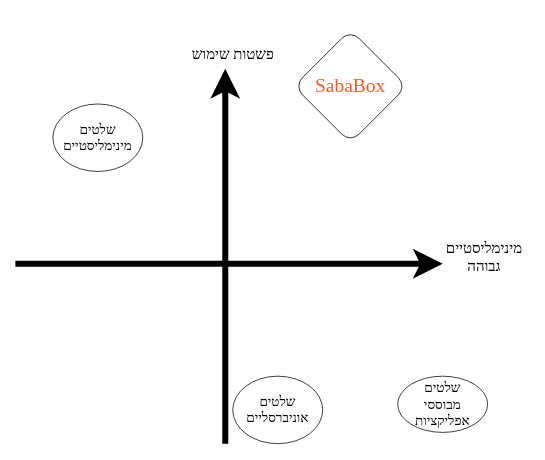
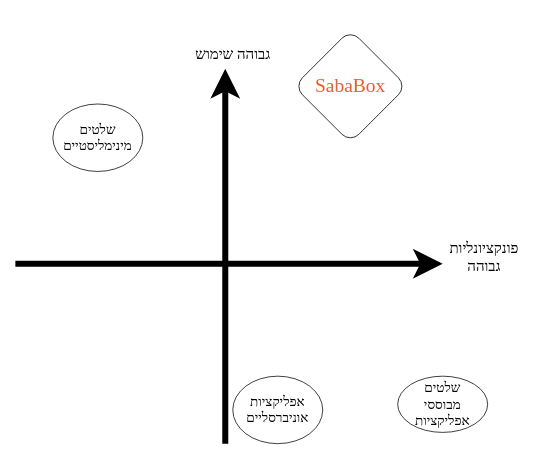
  <mxCell id="0" />
  <mxCell id="1" parent="0" />
  <mxCell id="2" value="" style="endArrow=classic;html=1;startSize=14;endSize=14;sourcePerimeterSpacing=8;targetPerimeterSpacing=8;strokeWidth=8;" edge="1" parent="1"><mxGeometry width="50" height="50" relative="1" as="geometry"><mxPoint x="20" y="351" as="sourcePoint" /><mxPoint x="590" y="351" as="targetPoint" /></mxGeometry></mxCell>
  <mxCell id="3" value="" style="endArrow=classic;html=1;startSize=14;endSize=14;sourcePerimeterSpacing=8;targetPerimeterSpacing=8;strokeWidth=8;fontSize=14;" edge="1" parent="1"><mxGeometry width="50" height="50" relative="1" as="geometry"><mxPoint x="300" y="591" as="sourcePoint" /><mxPoint x="300" y="91" as="targetPoint" /></mxGeometry></mxCell>
- <mxCell id="4" value="&lt;div style=&quot;font-size: 20px&quot;&gt;&lt;font style=&quot;font-size: 20px&quot; data-font-src=&quot;https://fonts.googleapis.com/css?family=Secular+One&quot; face=&quot;Secular One&quot;&gt;מינימליסטיים&lt;/font&gt;&lt;/div&gt;&lt;div style=&quot;font-size: 20px&quot;&gt;&lt;font style=&quot;font-size: 20px&quot; data-font-src=&quot;https://fonts.googleapis.com/css?family=Secular+One&quot; face=&quot;Secular One&quot;&gt;גבוהה&lt;br&gt;&lt;/font&gt;&lt;/div&gt;" style="text;html=1;align=center;verticalAlign=middle;resizable=0;points=[];autosize=1;strokeColor=none;fillColor=none;" vertex="1" parent="1"><mxGeometry x="585" y="321" width="120" height="40" as="geometry" /></mxCell>
- <mxCell id="5" value="&lt;font style=&quot;font-size: 20px&quot; data-font-src=&quot;https://fonts.googleapis.com/css?family=Secular+One&quot; face=&quot;Secular One&quot;&gt;פשטות שימוש&lt;/font&gt;" style="text;html=1;align=center;verticalAlign=middle;resizable=0;points=[];autosize=1;strokeColor=none;fillColor=none;" vertex="1" parent="1"><mxGeometry x="245" y="61" width="130" height="20" as="geometry" /></mxCell>
+ <mxCell id="4" value="&lt;div style=&quot;font-size: 20px&quot;&gt;&lt;font style=&quot;font-size: 20px&quot; data-font-src=&quot;https://fonts.googleapis.com/css?family=Secular+One&quot; face=&quot;Secular One&quot;&gt;פונקציונליות&lt;/font&gt;&lt;/div&gt;&lt;div style=&quot;font-size: 20px&quot;&gt;&lt;font style=&quot;font-size: 20px&quot; data-font-src=&quot;https://fonts.googleapis.com/css?family=Secular+One&quot; face=&quot;Secular One&quot;&gt;גבוהה&lt;br&gt;&lt;/font&gt;&lt;/div&gt;" style="text;html=1;align=center;verticalAlign=middle;resizable=0;points=[];autosize=1;strokeColor=none;fillColor=none;" vertex="1" parent="1"><mxGeometry x="585" y="321" width="120" height="40" as="geometry" /></mxCell>
+ <mxCell id="5" value="&lt;font style=&quot;font-size: 20px&quot; data-font-src=&quot;https://fonts.googleapis.com/css?family=Secular+One&quot; face=&quot;Secular One&quot;&gt;גבוהה שימוש&lt;/font&gt;" style="text;html=1;align=center;verticalAlign=middle;resizable=0;points=[];autosize=1;strokeColor=none;fillColor=none;" vertex="1" parent="1"><mxGeometry x="245" y="61" width="130" height="20" as="geometry" /></mxCell>
  <mxCell id="6" value="&lt;font style=&quot;font-size: 18px&quot; data-font-src=&quot;https://fonts.googleapis.com/css?family=Secular+One&quot; face=&quot;Secular One&quot;&gt;שלטים מינימליסטיים&lt;/font&gt;" style="ellipse;whiteSpace=wrap;html=1;hachureGap=4;pointerEvents=0;verticalAlign=middle;" vertex="1" parent="1"><mxGeometry x="70" y="137.92" width="120" height="90" as="geometry" /></mxCell>
- <mxCell id="7" value="&lt;font style=&quot;font-size: 18px&quot;&gt;&lt;font data-font-src=&quot;https://fonts.googleapis.com/css?family=Secular+One&quot; style=&quot;font-size: 18px&quot; face=&quot;Secular One&quot;&gt;שלטים אוניברסליים&lt;/font&gt;&lt;br&gt;&lt;/font&gt;" style="ellipse;whiteSpace=wrap;html=1;hachureGap=4;pointerEvents=0;verticalAlign=middle;" vertex="1" parent="1"><mxGeometry x="310" y="501" width="120" height="90" as="geometry" /></mxCell>
+ <mxCell id="7" value="&lt;font style=&quot;font-size: 18px&quot;&gt;&lt;font data-font-src=&quot;https://fonts.googleapis.com/css?family=Secular+One&quot; style=&quot;font-size: 18px&quot; face=&quot;Secular One&quot;&gt;אפליקציות אוניברסליים&lt;/font&gt;&lt;br&gt;&lt;/font&gt;" style="ellipse;whiteSpace=wrap;html=1;hachureGap=4;pointerEvents=0;verticalAlign=middle;" vertex="1" parent="1"><mxGeometry x="310" y="501" width="120" height="90" as="geometry" /></mxCell>
  <mxCell id="8" value="&lt;font style=&quot;font-size: 18px&quot; data-font-src=&quot;https://fonts.googleapis.com/css?family=Secular+One&quot; face=&quot;Secular One&quot;&gt;שלטים &lt;br&gt;מבוססי אפליקציות&lt;br&gt;&lt;/font&gt;" style="ellipse;whiteSpace=wrap;html=1;hachureGap=4;pointerEvents=0;verticalAlign=middle;" vertex="1" parent="1"><mxGeometry x="530" y="501" width="120" height="75" as="geometry" /></mxCell>
  <mxCell id="9" value="" style="group" vertex="1" connectable="0" parent="1"><mxGeometry x="374.996" y="20.996" width="183.848" height="183.848" as="geometry" /></mxCell>
  <mxCell id="10" value="" style="rounded=1;whiteSpace=wrap;html=1;hachureGap=4;pointerEvents=0;verticalAlign=middle;rotation=45;" vertex="1" parent="9"><mxGeometry x="38.65" y="40" width="106.54" height="106.54" as="geometry" /></mxCell>
  <mxCell id="11" value="&lt;font data-font-src=&quot;https://fonts.googleapis.com/css?family=Alfa+Slab+One&quot; style=&quot;font-size: 26px;&quot; face=&quot;Alfa Slab One&quot; color=&quot;#ff5722&quot;&gt;SabaBox&lt;/font&gt;" style="text;html=1;strokeColor=none;fillColor=none;align=center;verticalAlign=middle;whiteSpace=wrap;rounded=0;hachureGap=4;pointerEvents=0;fontSize=26;" vertex="1" parent="9"><mxGeometry x="1.924" y="81.924" width="180" height="20" as="geometry" /></mxCell>
